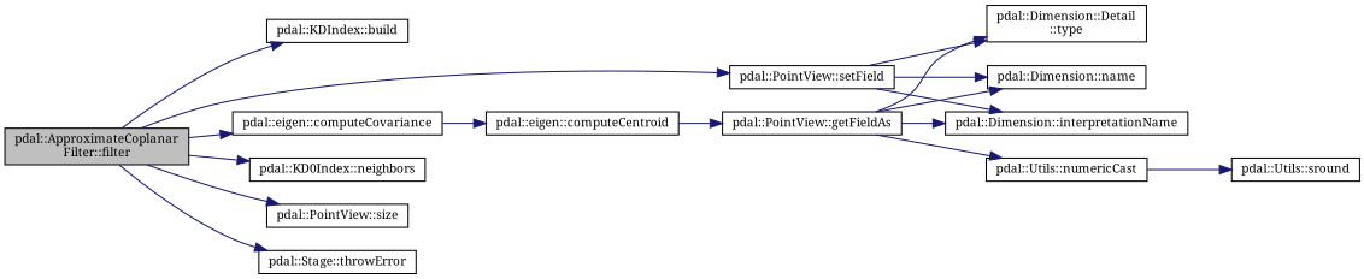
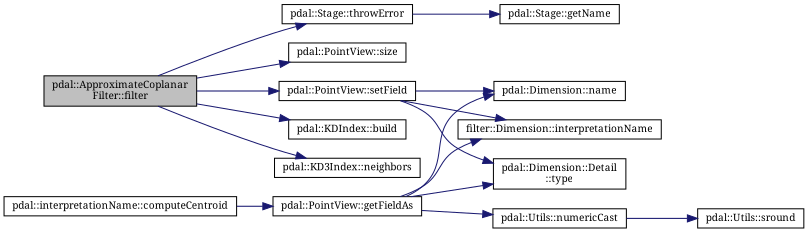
  digraph {
    fontname="Noto Serif"
    rankdir=LR
    node [color=black fillcolor=white fontname="Noto Serif" fontsize=10 shape=record style=filled]
    edge [color=midnightblue fontname="Noto Serif" fontsize=10 labelfontname=Helvetica labelfontsize=10 style=solid]
    n1 [fillcolor=grey75 fontcolor=black height=0.2 label="pdal::ApproximateCoplanar\lFilter::filter" width=0.4]
    n2 [height=0.2 label="pdal::KDIndex::build" width=0.4]
-   n3 [height=0.2 label="pdal::eigen::computeCovariance" width=0.4]
-   n4 [height=0.2 label="pdal::KD0Index::neighbors" width=0.4]
+   n4 [height=0.2 label="pdal::KD3Index::neighbors" width=0.4]
    n5 [height=0.2 label="pdal::PointView::setField" width=0.4]
    n6 [height=0.2 label="pdal::PointView::size" width=0.4]
    n7 [height=0.2 label="pdal::Stage::throwError" width=0.4]
-   n8 [height=0.2 label="pdal::eigen::computeCentroid" width=0.4]
+   n8 [height=0.2 label="pdal::interpretationName::computeCentroid" width=0.4]
    n9 [height=0.2 label="pdal::Dimension::Detail\l::type" width=0.4]
    n10 [height=0.2 label="pdal::Dimension::name" width=0.4]
-   n11 [height=0.2 label="pdal::Dimension::interpretationName" width=0.4]
+   n11 [height=0.2 label="filter::Dimension::interpretationName" width=0.4]
+   n12 [height=0.2 label="pdal::Stage::getName" width=0.4]
    n13 [height=0.2 label="pdal::PointView::getFieldAs" width=0.4]
    n14 [height=0.2 label="pdal::Utils::numericCast" width=0.4]
    n15 [height=0.2 label="pdal::Utils::sround" width=0.4]
    n1 -> n2
-   n1 -> n3
    n1 -> n4
    n1 -> n5
    n1 -> n6
    n1 -> n7
-   n3 -> n8
    n5 -> n9
    n5 -> n10
    n5 -> n11
+   n7 -> n12
    n8 -> n13
    n13 -> n9
    n13 -> n10
    n13 -> n11
    n13 -> n14
    n14 -> n15
  }
